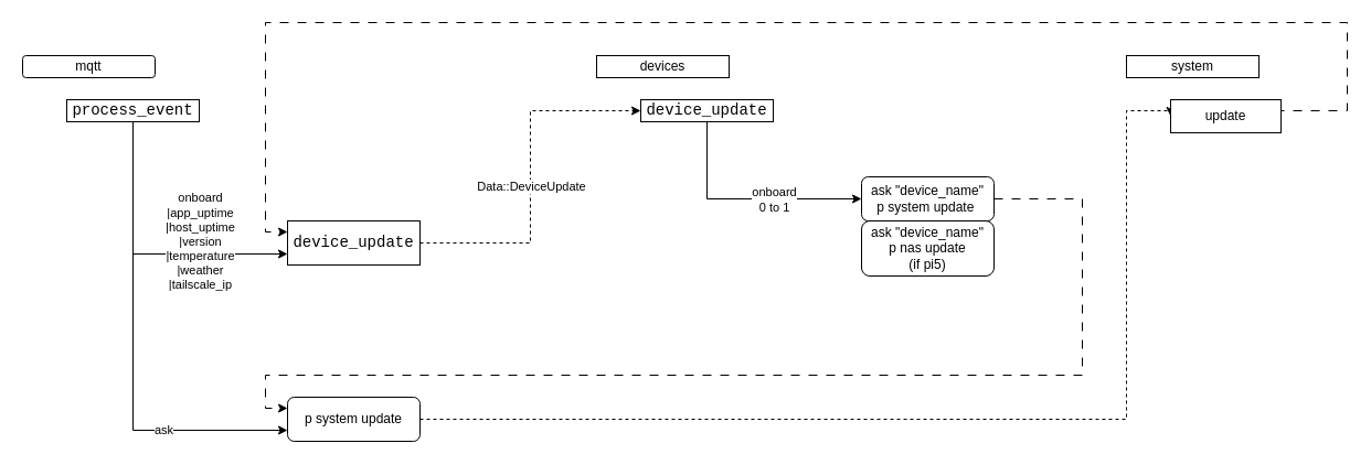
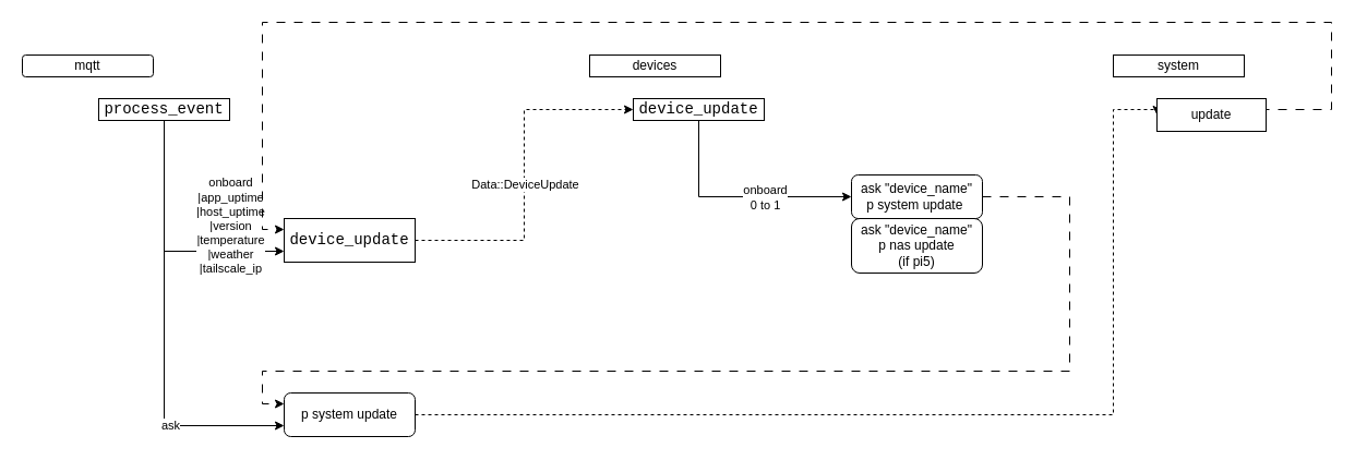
  <mxCell id="0" />
  <mxCell id="1" parent="0" />
  <mxCell id="2" value="mqtt" style="whiteSpace=wrap;html=1;rounded=1;" vertex="1" parent="1"><mxGeometry x="20" y="50" width="120" height="20" as="geometry" /></mxCell>
  <mxCell id="3" style="edgeStyle=orthogonalEdgeStyle;rounded=0;orthogonalLoop=1;jettySize=auto;html=1;entryX=0;entryY=0.75;entryDx=0;entryDy=0;exitX=0.5;exitY=1;exitDx=0;exitDy=0;" edge="1" parent="1" source="7" target="10"><mxGeometry relative="1" as="geometry" /></mxCell>
  <mxCell id="4" value="onboard&lt;div&gt;|app_uptime&lt;/div&gt;&lt;div&gt;|host_uptime&lt;div&gt;|version&lt;/div&gt;&lt;div&gt;|temperature&lt;/div&gt;&lt;div&gt;|weather&lt;div&gt;|tailscale_ip&lt;/div&gt;&lt;/div&gt;&lt;/div&gt;" style="edgeLabel;html=1;align=center;verticalAlign=middle;resizable=0;points=[];" vertex="1" connectable="0" parent="3"><mxGeometry x="-0.175" y="1" relative="1" as="geometry"><mxPoint x="59" y="1" as="offset" /></mxGeometry></mxCell>
  <mxCell id="5" style="edgeStyle=orthogonalEdgeStyle;rounded=0;orthogonalLoop=1;jettySize=auto;html=1;entryX=0;entryY=0.75;entryDx=0;entryDy=0;exitX=0.5;exitY=1;exitDx=0;exitDy=0;" edge="1" parent="1" source="7" target="17"><mxGeometry relative="1" as="geometry" /></mxCell>
  <mxCell id="6" value="ask" style="edgeLabel;html=1;align=center;verticalAlign=middle;resizable=0;points=[];" vertex="1" connectable="0" parent="5"><mxGeometry x="0.464" y="1" relative="1" as="geometry"><mxPoint as="offset" /></mxGeometry></mxCell>
- <mxCell id="7" value="&lt;div style=&quot;background-color: rgb(255, 255, 255); font-family: &amp;quot;Fira Code&amp;quot;, Consolas, &amp;quot;Microsoft Yahei&amp;quot;, Consolas, &amp;quot;Courier New&amp;quot;, monospace; font-size: 14px; line-height: 19px; white-space: pre;&quot;&gt;process_event&lt;/div&gt;" style="rounded=0;whiteSpace=wrap;html=1;" vertex="1" parent="1"><mxGeometry x="60" y="90" width="120" height="20" as="geometry" /></mxCell>
+ <mxCell id="7" value="&lt;div style=&quot;background-color: rgb(255, 255, 255); font-family: &amp;quot;Fira Code&amp;quot;, Consolas, &amp;quot;Microsoft Yahei&amp;quot;, Consolas, &amp;quot;Courier New&amp;quot;, monospace; font-size: 14px; line-height: 19px; white-space: pre;&quot;&gt;process_event&lt;/div&gt;" style="rounded=0;whiteSpace=wrap;html=1;" vertex="1" parent="1"><mxGeometry x="90" y="90" width="120" height="20" as="geometry" /></mxCell>
  <mxCell id="8" style="edgeStyle=orthogonalEdgeStyle;rounded=0;orthogonalLoop=1;jettySize=auto;html=1;entryX=0;entryY=0.5;entryDx=0;entryDy=0;dashed=1;" edge="1" parent="1" source="10" target="14"><mxGeometry relative="1" as="geometry" /></mxCell>
  <mxCell id="9" value="Data::DeviceUpdate" style="edgeLabel;html=1;align=center;verticalAlign=middle;resizable=0;points=[];" vertex="1" connectable="0" parent="8"><mxGeometry x="-0.051" relative="1" as="geometry"><mxPoint as="offset" /></mxGeometry></mxCell>
  <mxCell id="10" value="&lt;div style=&quot;background-color: rgb(255, 255, 255); font-family: &amp;quot;Fira Code&amp;quot;, Consolas, &amp;quot;Microsoft Yahei&amp;quot;, Consolas, &amp;quot;Courier New&amp;quot;, monospace; font-size: 14px; line-height: 19px; white-space: pre;&quot;&gt;&lt;div style=&quot;line-height: 19px;&quot;&gt;device_update&lt;/div&gt;&lt;/div&gt;" style="rounded=0;whiteSpace=wrap;html=1;" vertex="1" parent="1"><mxGeometry x="260" y="200" width="120" height="40" as="geometry" /></mxCell>
  <mxCell id="11" value="devices" style="rounded=0;whiteSpace=wrap;html=1;" vertex="1" parent="1"><mxGeometry x="540" y="50" width="120" height="20" as="geometry" /></mxCell>
  <mxCell id="12" style="edgeStyle=orthogonalEdgeStyle;rounded=0;orthogonalLoop=1;jettySize=auto;html=1;entryX=0;entryY=0.5;entryDx=0;entryDy=0;exitX=0.5;exitY=1;exitDx=0;exitDy=0;" edge="1" parent="1" source="14" target="15"><mxGeometry relative="1" as="geometry" /></mxCell>
  <mxCell id="13" value="onboard&lt;div&gt;0 to 1&lt;/div&gt;" style="edgeLabel;html=1;align=center;verticalAlign=middle;resizable=0;points=[];" vertex="1" connectable="0" parent="12"><mxGeometry x="0.015" y="-1" relative="1" as="geometry"><mxPoint x="23" y="-1" as="offset" /></mxGeometry></mxCell>
  <mxCell id="14" value="&lt;div style=&quot;background-color: rgb(255, 255, 255); font-family: &amp;quot;Fira Code&amp;quot;, Consolas, &amp;quot;Microsoft Yahei&amp;quot;, Consolas, &amp;quot;Courier New&amp;quot;, monospace; font-size: 14px; line-height: 19px; white-space: pre;&quot;&gt;&lt;div style=&quot;line-height: 19px;&quot;&gt;device_update&lt;/div&gt;&lt;/div&gt;" style="rounded=0;whiteSpace=wrap;html=1;" vertex="1" parent="1"><mxGeometry x="580" y="90" width="120" height="20" as="geometry" /></mxCell>
  <mxCell id="15" value="ask &quot;device_name&quot;&lt;div&gt;p system update&amp;nbsp;&lt;/div&gt;" style="rounded=1;whiteSpace=wrap;html=1;" vertex="1" parent="1"><mxGeometry x="780" y="160" width="120" height="40" as="geometry" /></mxCell>
  <mxCell id="16" style="edgeStyle=orthogonalEdgeStyle;rounded=0;orthogonalLoop=1;jettySize=auto;html=1;entryX=0;entryY=0.5;entryDx=0;entryDy=0;dashed=1;exitX=1;exitY=0.5;exitDx=0;exitDy=0;" edge="1" parent="1" source="17" target="20"><mxGeometry relative="1" as="geometry"><Array as="points"><mxPoint x="1020" y="380" /><mxPoint x="1020" y="100" /></Array></mxGeometry></mxCell>
  <mxCell id="17" value="p system update" style="rounded=1;whiteSpace=wrap;html=1;" vertex="1" parent="1"><mxGeometry x="260" y="360" width="120" height="40" as="geometry" /></mxCell>
  <mxCell id="18" style="edgeStyle=orthogonalEdgeStyle;rounded=0;orthogonalLoop=1;jettySize=auto;html=1;entryX=0;entryY=0.25;entryDx=0;entryDy=0;dashed=1;exitX=1;exitY=0.5;exitDx=0;exitDy=0;dashPattern=8 8;" edge="1" parent="1" source="15" target="17"><mxGeometry relative="1" as="geometry"><mxPoint x="430" y="230" as="sourcePoint" /><mxPoint x="590" y="110" as="targetPoint" /><Array as="points"><mxPoint x="980" y="180" /><mxPoint x="980" y="340" /><mxPoint x="240" y="340" /><mxPoint x="240" y="370" /></Array></mxGeometry></mxCell>
  <mxCell id="19" value="system" style="rounded=0;whiteSpace=wrap;html=1;" vertex="1" parent="1"><mxGeometry x="1020" y="50" width="120" height="20" as="geometry" /></mxCell>
  <mxCell id="20" value="update" style="rounded=0;whiteSpace=wrap;html=1;" vertex="1" parent="1"><mxGeometry x="1060" y="90" width="100" height="30" as="geometry" /></mxCell>
  <mxCell id="21" style="edgeStyle=orthogonalEdgeStyle;rounded=0;orthogonalLoop=1;jettySize=auto;html=1;entryX=0;entryY=0.25;entryDx=0;entryDy=0;dashed=1;exitX=1;exitY=0.5;exitDx=0;exitDy=0;dashPattern=8 8;" edge="1" parent="1" source="20" target="10"><mxGeometry relative="1" as="geometry"><mxPoint x="430" y="310" as="sourcePoint" /><mxPoint x="1070" y="110" as="targetPoint" /><Array as="points"><mxPoint x="1220" y="100" /><mxPoint x="1220" y="20" /><mxPoint x="240" y="20" /><mxPoint x="240" y="210" /></Array></mxGeometry></mxCell>
  <mxCell id="22" value="ask &quot;device_name&quot;&lt;div&gt;p nas update&lt;/div&gt;&lt;div&gt;(if pi5)&lt;/div&gt;" style="rounded=1;whiteSpace=wrap;html=1;" vertex="1" parent="1"><mxGeometry x="780" y="200" width="120" height="50" as="geometry" /></mxCell>
